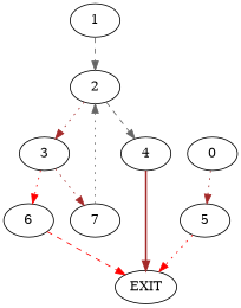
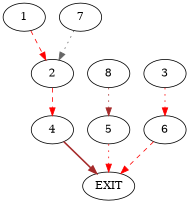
  digraph {
    edge [color=brown style=dotted]
    1
    2
-   8 [label=0]
+   8
    5
    n5 [label=EXIT]
    3
    4
    6
    7
-   1 -> 2 [color=gray40 style=dashed]
-   2 -> 3
-   2 -> 4 [color=gray40 style=dashed]
+   1 -> 2 [color=red style=dashed]
+   2 -> 4 [color=red style=dashed]
    8 -> 5
    5 -> n5 [color=red]
    3 -> 6 [color=red]
-   3 -> 7
    4 -> n5 [style=bold]
    6 -> n5 [color=red style=dashed]
    7 -> 2 [color=gray40]
  }
